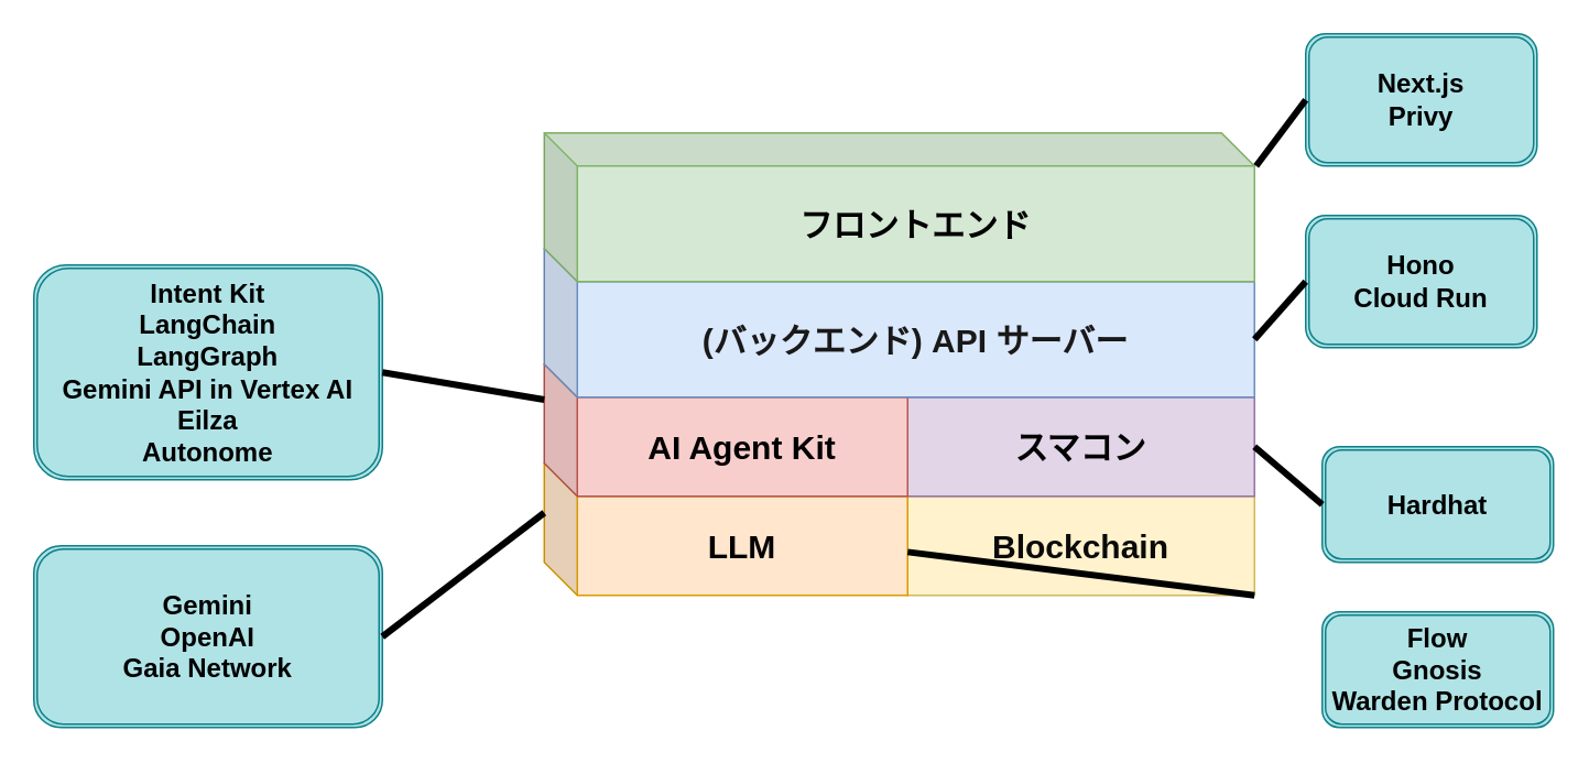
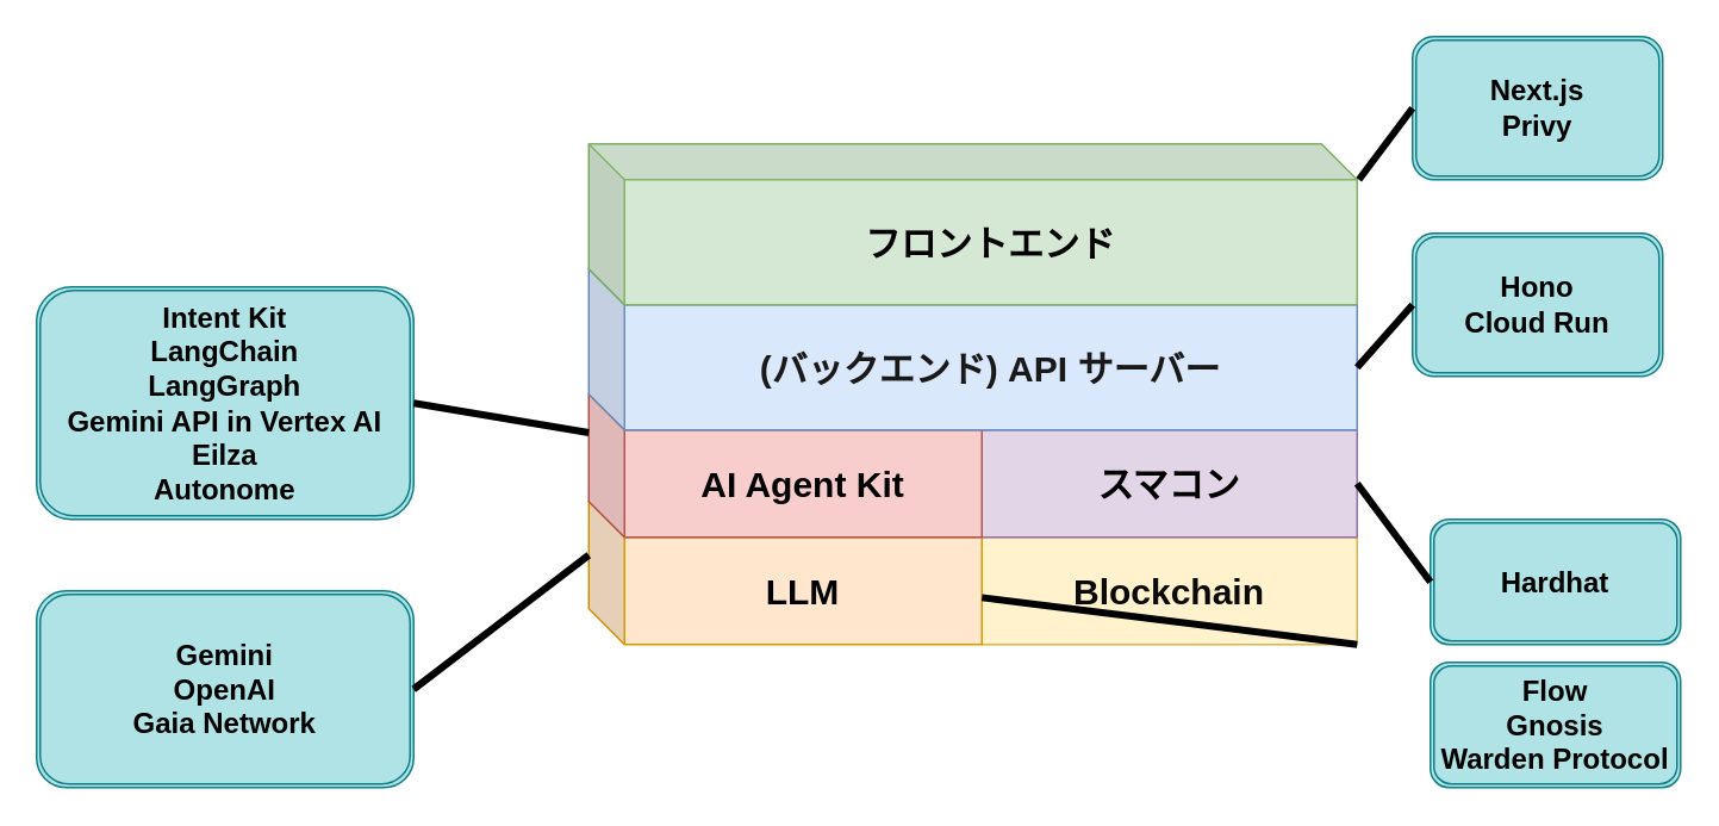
  <mxCell id="0" />
  <mxCell id="1" parent="0" />
  <mxCell id="2" value="&lt;b&gt;&lt;font color=&quot;#0b0a0a&quot;&gt;Blockchain&lt;/font&gt;&lt;/b&gt;" style="shape=cube;whiteSpace=wrap;html=1;boundedLbl=1;backgroundOutline=1;darkOpacity=0.05;darkOpacity2=0.1;fontSize=20;fillColor=#fff2cc;strokeColor=#d6b656;" vertex="1" parent="1"><mxGeometry x="529" y="280" width="230" height="80" as="geometry" /></mxCell>
  <mxCell id="3" value="&lt;b&gt;&lt;font color=&quot;#000000&quot;&gt;スマコン&lt;/font&gt;&lt;/b&gt;" style="shape=cube;whiteSpace=wrap;html=1;boundedLbl=1;backgroundOutline=1;darkOpacity=0.05;darkOpacity2=0.1;fontSize=20;fillColor=#e1d5e7;strokeColor=#9673a6;" vertex="1" parent="1"><mxGeometry x="529" y="220" width="230" height="80" as="geometry" /></mxCell>
  <mxCell id="4" value="&lt;b&gt;&lt;font color=&quot;#000000&quot;&gt;LLM&lt;/font&gt;&lt;/b&gt;" style="shape=cube;whiteSpace=wrap;html=1;boundedLbl=1;backgroundOutline=1;darkOpacity=0.05;darkOpacity2=0.1;fontSize=20;fillColor=#ffe6cc;strokeColor=#d79b00;" parent="1" vertex="1"><mxGeometry x="329" y="280" width="220" height="80" as="geometry" /></mxCell>
  <mxCell id="5" value="&lt;font color=&quot;#000000&quot;&gt;&lt;b&gt;AI Agent Kit&lt;/b&gt;&lt;/font&gt;" style="shape=cube;whiteSpace=wrap;html=1;boundedLbl=1;backgroundOutline=1;darkOpacity=0.05;darkOpacity2=0.1;fontSize=20;fillColor=#f8cecc;strokeColor=#b85450;" vertex="1" parent="1"><mxGeometry x="329" y="220" width="220" height="80" as="geometry" /></mxCell>
  <mxCell id="6" value="&lt;font color=&quot;#1a1919&quot;&gt;&lt;b&gt;(バックエンド) API&amp;nbsp;サーバー&lt;/b&gt;&lt;/font&gt;" style="shape=cube;whiteSpace=wrap;html=1;boundedLbl=1;backgroundOutline=1;darkOpacity=0.05;darkOpacity2=0.1;fontSize=20;fillColor=#dae8fc;strokeColor=#6c8ebf;" vertex="1" parent="1"><mxGeometry x="329" y="150" width="430" height="90" as="geometry" /></mxCell>
  <mxCell id="7" value="&lt;b&gt;&lt;font color=&quot;#000000&quot;&gt;フロントエンド&lt;/font&gt;&lt;/b&gt;" style="shape=cube;whiteSpace=wrap;html=1;boundedLbl=1;backgroundOutline=1;darkOpacity=0.05;darkOpacity2=0.1;fontSize=20;fillColor=#d5e8d4;strokeColor=#82b366;" vertex="1" parent="1"><mxGeometry x="329" y="80" width="430" height="90" as="geometry" /></mxCell>
  <mxCell id="8" value="Next.js&lt;br&gt;Privy" style="shape=ext;double=1;rounded=1;whiteSpace=wrap;html=1;fontSize=16;fillColor=#b0e3e6;strokeColor=#0e8088;fontColor=#000000;fontStyle=1" vertex="1" parent="1"><mxGeometry x="790" y="20" width="140" height="80" as="geometry" /></mxCell>
  <mxCell id="9" value="" style="endArrow=none;html=1;fontSize=16;fontColor=#000000;labelBorderColor=#000000;strokeColor=#000000;strokeWidth=4;entryX=0;entryY=0.5;entryDx=0;entryDy=0;" edge="1" parent="1" target="8"><mxGeometry width="50" height="50" relative="1" as="geometry"><mxPoint x="760" y="100" as="sourcePoint" /><mxPoint x="860" y="160" as="targetPoint" /></mxGeometry></mxCell>
  <mxCell id="10" value="Hono&lt;br&gt;Cloud Run" style="shape=ext;double=1;rounded=1;whiteSpace=wrap;html=1;fontSize=16;fillColor=#b0e3e6;strokeColor=#0e8088;fontColor=#000000;fontStyle=1" vertex="1" parent="1"><mxGeometry x="790" y="130.03" width="140" height="80" as="geometry" /></mxCell>
  <mxCell id="11" value="" style="endArrow=none;html=1;fontSize=16;fontColor=#000000;labelBorderColor=#000000;strokeColor=#000000;strokeWidth=4;entryX=0;entryY=0.5;entryDx=0;entryDy=0;exitX=0;exitY=0;exitDx=430;exitDy=55;exitPerimeter=0;" edge="1" parent="1" target="10" source="6"><mxGeometry width="50" height="50" relative="1" as="geometry"><mxPoint x="730.19" y="220" as="sourcePoint" /><mxPoint x="860" y="270.03" as="targetPoint" /></mxGeometry></mxCell>
- <mxCell id="12" value="Hardhat" style="shape=ext;double=1;rounded=1;whiteSpace=wrap;html=1;fontSize=16;fillColor=#b0e3e6;strokeColor=#0e8088;fontColor=#000000;fontStyle=1" vertex="1" parent="1"><mxGeometry x="800" y="270" width="140" height="70" as="geometry" /></mxCell>
+ <mxCell id="12" value="Hardhat" style="shape=ext;double=1;rounded=1;whiteSpace=wrap;html=1;fontSize=16;fillColor=#b0e3e6;strokeColor=#0e8088;fontColor=#000000;fontStyle=1" vertex="1" parent="1"><mxGeometry x="800" y="290" width="140" height="70" as="geometry" /></mxCell>
  <mxCell id="13" value="" style="endArrow=none;html=1;fontSize=16;fontColor=#000000;labelBorderColor=#000000;strokeColor=#000000;strokeWidth=4;entryX=0;entryY=0.5;entryDx=0;entryDy=0;exitX=0;exitY=0;exitDx=230;exitDy=50;exitPerimeter=0;" edge="1" parent="1" target="12" source="3"><mxGeometry width="50" height="50" relative="1" as="geometry"><mxPoint x="740.19" y="359.97" as="sourcePoint" /><mxPoint x="870" y="410" as="targetPoint" /></mxGeometry></mxCell>
  <mxCell id="14" value="Flow&lt;br&gt;Gnosis&lt;br&gt;Warden Protocol" style="shape=ext;double=1;rounded=1;whiteSpace=wrap;html=1;fontSize=16;fillColor=#b0e3e6;strokeColor=#0e8088;fontColor=#000000;fontStyle=1" vertex="1" parent="1"><mxGeometry x="800" y="370" width="140" height="70" as="geometry" /></mxCell>
  <mxCell id="15" value="" style="endArrow=none;html=1;fontSize=16;fontColor=#000000;labelBorderColor=#000000;strokeColor=#000000;strokeWidth=4;exitX=1;exitY=1;exitDx=0;exitDy=0;exitPerimeter=0;" edge="1" parent="1" target="4" source="2"><mxGeometry width="50" height="50" relative="1" as="geometry"><mxPoint x="749" y="370" as="sourcePoint" /><mxPoint x="860" y="510" as="targetPoint" /></mxGeometry></mxCell>
  <mxCell id="16" value="Intent Kit&lt;br&gt;LangChain&lt;br&gt;LangGraph&lt;br&gt;Gemini API in Vertex AI&lt;br&gt;Eilza&lt;br&gt;Autonome" style="shape=ext;double=1;rounded=1;whiteSpace=wrap;html=1;fontSize=16;fillColor=#b0e3e6;strokeColor=#0e8088;fontColor=#000000;fontStyle=1" vertex="1" parent="1"><mxGeometry x="20" y="160" width="211" height="130" as="geometry" /></mxCell>
  <mxCell id="17" value="" style="endArrow=none;html=1;fontSize=16;fontColor=#000000;labelBorderColor=#000000;strokeColor=#000000;strokeWidth=4;exitX=1;exitY=0.5;exitDx=0;exitDy=0;" edge="1" parent="1" target="5" source="16"><mxGeometry width="50" height="50" relative="1" as="geometry"><mxPoint x="50" y="230" as="sourcePoint" /><mxPoint x="161" y="370" as="targetPoint" /></mxGeometry></mxCell>
  <mxCell id="18" value="Gemini&lt;br&gt;OpenAI&lt;br&gt;Gaia Network" style="shape=ext;double=1;rounded=1;whiteSpace=wrap;html=1;fontSize=16;fillColor=#b0e3e6;strokeColor=#0e8088;fontColor=#000000;fontStyle=1" vertex="1" parent="1"><mxGeometry x="20" y="330" width="211" height="110" as="geometry" /></mxCell>
  <mxCell id="19" value="" style="endArrow=none;html=1;fontSize=16;fontColor=#000000;labelBorderColor=#000000;strokeColor=#000000;strokeWidth=4;exitX=1;exitY=0.5;exitDx=0;exitDy=0;entryX=0;entryY=0;entryDx=0;entryDy=30;entryPerimeter=0;" edge="1" parent="1" source="18" target="4"><mxGeometry width="50" height="50" relative="1" as="geometry"><mxPoint x="50" y="420" as="sourcePoint" /><mxPoint x="329" y="426.202" as="targetPoint" /></mxGeometry></mxCell>
